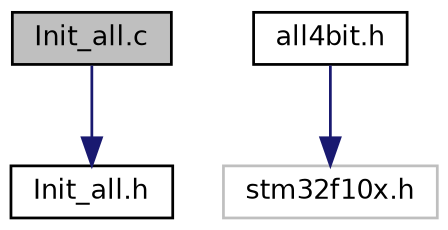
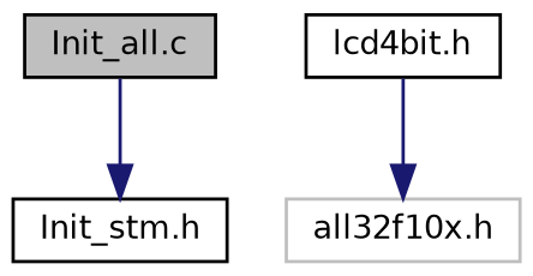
  digraph {
    node [color=black fillcolor=white fontname=Helvetica fontsize=10 shape=record style=filled]
    edge [color=midnightblue fontname=Helvetica fontsize=10 labelfontname=Helvetica labelfontsize=10 style=solid]
    n1 [fillcolor=grey75 fontcolor=black height=0.2 label="Init_all.c" width=0.4]
-   n2 [height=0.2 label="Init_all.h" width=0.4]
-   n3 [color=grey75 height=0.2 label="stm32f10x.h" width=0.4]
-   n4 [height=0.2 label="all4bit.h" width=0.4]
+   n2 [height=0.2 label="Init_stm.h" width=0.4]
+   n3 [color=grey75 height=0.2 label="all32f10x.h" width=0.4]
+   n4 [height=0.2 label="lcd4bit.h" width=0.4]
    n1 -> n2
    n4 -> n3
  }
